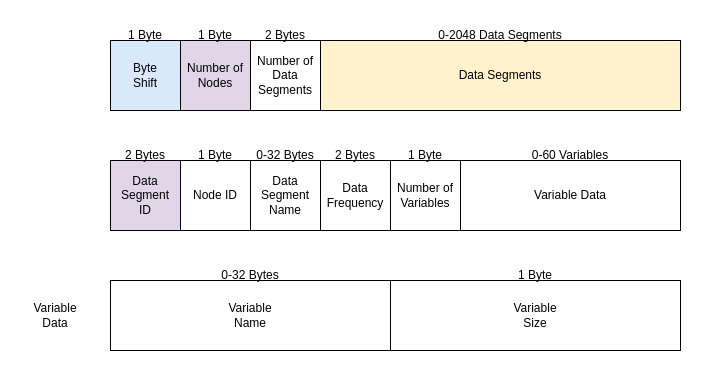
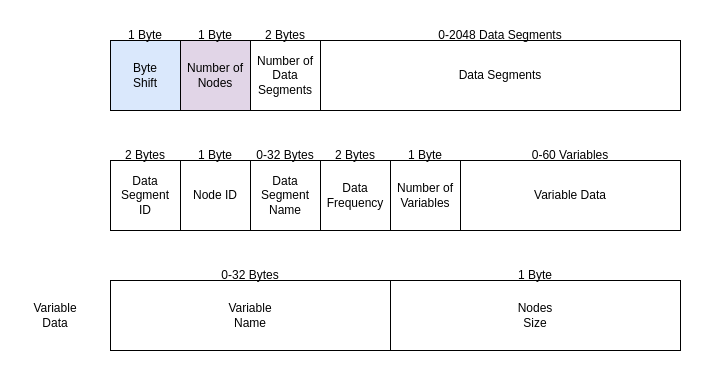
  <mxCell id="0" />
  <mxCell id="1" parent="0" />
  <mxCell id="2" value="Byte&lt;div&gt;Shift&lt;/div&gt;" style="rounded=0;whiteSpace=wrap;html=1;fillColor=#dae8fc;" vertex="1" parent="1"><mxGeometry x="110" y="40" width="70" height="70" as="geometry" /></mxCell>
  <mxCell id="3" value="Number of Nodes" style="rounded=0;whiteSpace=wrap;html=1;fillColor=#e1d5e7;" vertex="1" parent="1"><mxGeometry x="180" y="40" width="70" height="70" as="geometry" /></mxCell>
  <mxCell id="4" value="Number of Data Segments" style="rounded=0;whiteSpace=wrap;html=1;" vertex="1" parent="1"><mxGeometry x="250" y="40" width="70" height="70" as="geometry" /></mxCell>
- <mxCell id="5" value="Data Segments" style="rounded=0;whiteSpace=wrap;html=1;fillColor=#fff2cc;" vertex="1" parent="1"><mxGeometry x="320" y="40" width="360" height="70" as="geometry" /></mxCell>
+ <mxCell id="5" value="Data Segments" style="rounded=0;whiteSpace=wrap;html=1;" vertex="1" parent="1"><mxGeometry x="320" y="40" width="360" height="70" as="geometry" /></mxCell>
  <mxCell id="6" value="1 Byte" style="text;html=1;align=center;verticalAlign=middle;whiteSpace=wrap;rounded=0;" vertex="1" parent="1"><mxGeometry x="110" y="20" width="70" height="30" as="geometry" /></mxCell>
  <mxCell id="7" value="1 Byte" style="text;html=1;align=center;verticalAlign=middle;whiteSpace=wrap;rounded=0;" vertex="1" parent="1"><mxGeometry x="180" y="20" width="70" height="30" as="geometry" /></mxCell>
  <mxCell id="8" value="2 Bytes" style="text;html=1;align=center;verticalAlign=middle;whiteSpace=wrap;rounded=0;" vertex="1" parent="1"><mxGeometry x="250" y="20" width="70" height="30" as="geometry" /></mxCell>
  <mxCell id="9" value="0-2048 Data Segments" style="text;html=1;align=center;verticalAlign=middle;whiteSpace=wrap;rounded=0;" vertex="1" parent="1"><mxGeometry x="320" y="20" width="360" height="30" as="geometry" /></mxCell>
- <mxCell id="10" value="Data&lt;div&gt;Segment&lt;/div&gt;&lt;div&gt;ID&lt;/div&gt;" style="rounded=0;whiteSpace=wrap;html=1;fillColor=#e1d5e7;" vertex="1" parent="1"><mxGeometry x="110" y="160" width="70" height="70" as="geometry" /></mxCell>
+ <mxCell id="10" value="Data&lt;div&gt;Segment&lt;/div&gt;&lt;div&gt;ID&lt;/div&gt;" style="rounded=0;whiteSpace=wrap;html=1;" vertex="1" parent="1"><mxGeometry x="110" y="160" width="70" height="70" as="geometry" /></mxCell>
  <mxCell id="11" value="Node ID" style="rounded=0;whiteSpace=wrap;html=1;" vertex="1" parent="1"><mxGeometry x="180" y="160" width="70" height="70" as="geometry" /></mxCell>
  <mxCell id="12" value="Data&lt;div&gt;Segment&lt;br&gt;&lt;div&gt;Name&lt;/div&gt;&lt;/div&gt;" style="rounded=0;whiteSpace=wrap;html=1;" vertex="1" parent="1"><mxGeometry x="250" y="160" width="70" height="70" as="geometry" /></mxCell>
  <mxCell id="13" value="Data&lt;div&gt;Frequency&lt;/div&gt;" style="rounded=0;whiteSpace=wrap;html=1;" vertex="1" parent="1"><mxGeometry x="320" y="160" width="70" height="70" as="geometry" /></mxCell>
  <mxCell id="14" value="Number of&lt;div&gt;Variables&lt;/div&gt;" style="rounded=0;whiteSpace=wrap;html=1;" vertex="1" parent="1"><mxGeometry x="390" y="160" width="70" height="70" as="geometry" /></mxCell>
  <mxCell id="15" value="Variable Data" style="rounded=0;whiteSpace=wrap;html=1;" vertex="1" parent="1"><mxGeometry x="460" y="160" width="220" height="70" as="geometry" /></mxCell>
  <mxCell id="16" value="Variable&lt;div&gt;Name&lt;/div&gt;" style="rounded=0;whiteSpace=wrap;html=1;" vertex="1" parent="1"><mxGeometry x="110" y="280" width="280" height="70" as="geometry" /></mxCell>
- <mxCell id="17" value="Variable&lt;div&gt;Size&lt;/div&gt;" style="rounded=0;whiteSpace=wrap;html=1;" vertex="1" parent="1"><mxGeometry x="390" y="280" width="290" height="70" as="geometry" /></mxCell>
+ <mxCell id="17" value="Nodes&lt;div&gt;Size&lt;/div&gt;" style="rounded=0;whiteSpace=wrap;html=1;" vertex="1" parent="1"><mxGeometry x="390" y="280" width="290" height="70" as="geometry" /></mxCell>
  <mxCell id="18" value="2 Bytes" style="text;html=1;align=center;verticalAlign=middle;whiteSpace=wrap;rounded=0;" vertex="1" parent="1"><mxGeometry x="110" y="140" width="70" height="30" as="geometry" /></mxCell>
  <mxCell id="19" value="1 Byte" style="text;html=1;align=center;verticalAlign=middle;whiteSpace=wrap;rounded=0;" vertex="1" parent="1"><mxGeometry x="180" y="140" width="70" height="30" as="geometry" /></mxCell>
  <mxCell id="20" value="0-32 Bytes" style="text;html=1;align=center;verticalAlign=middle;whiteSpace=wrap;rounded=0;" vertex="1" parent="1"><mxGeometry x="250" y="140" width="70" height="30" as="geometry" /></mxCell>
  <mxCell id="21" value="2 Bytes" style="text;html=1;align=center;verticalAlign=middle;whiteSpace=wrap;rounded=0;" vertex="1" parent="1"><mxGeometry x="320" y="140" width="70" height="30" as="geometry" /></mxCell>
  <mxCell id="22" value="1 Byte" style="text;html=1;align=center;verticalAlign=middle;whiteSpace=wrap;rounded=0;" vertex="1" parent="1"><mxGeometry x="390" y="140" width="70" height="30" as="geometry" /></mxCell>
  <mxCell id="23" value="0-60 Variables" style="text;html=1;align=center;verticalAlign=middle;whiteSpace=wrap;rounded=0;" vertex="1" parent="1"><mxGeometry x="460" y="140" width="220" height="30" as="geometry" /></mxCell>
  <mxCell id="24" value="1 Byte" style="text;html=1;align=center;verticalAlign=middle;whiteSpace=wrap;rounded=0;" vertex="1" parent="1"><mxGeometry x="390" y="260" width="290" height="30" as="geometry" /></mxCell>
  <mxCell id="25" value="0-32 Bytes" style="text;html=1;align=center;verticalAlign=middle;whiteSpace=wrap;rounded=0;" vertex="1" parent="1"><mxGeometry x="110" y="260" width="280" height="30" as="geometry" /></mxCell>
  <mxCell id="26" value="Variable Data" style="text;html=1;align=center;verticalAlign=middle;whiteSpace=wrap;rounded=0;" vertex="1" parent="1"><mxGeometry x="20" y="300" width="70" height="30" as="geometry" /></mxCell>
